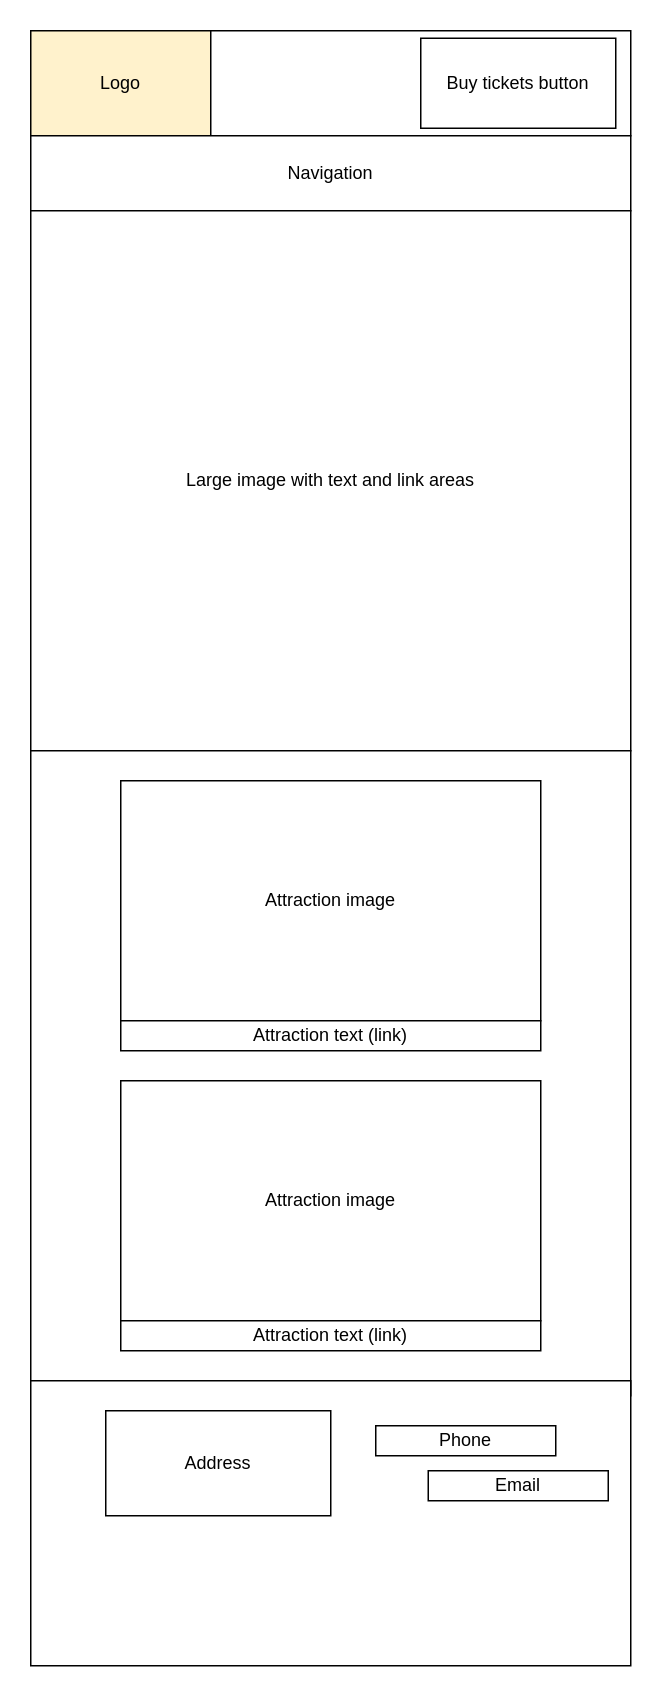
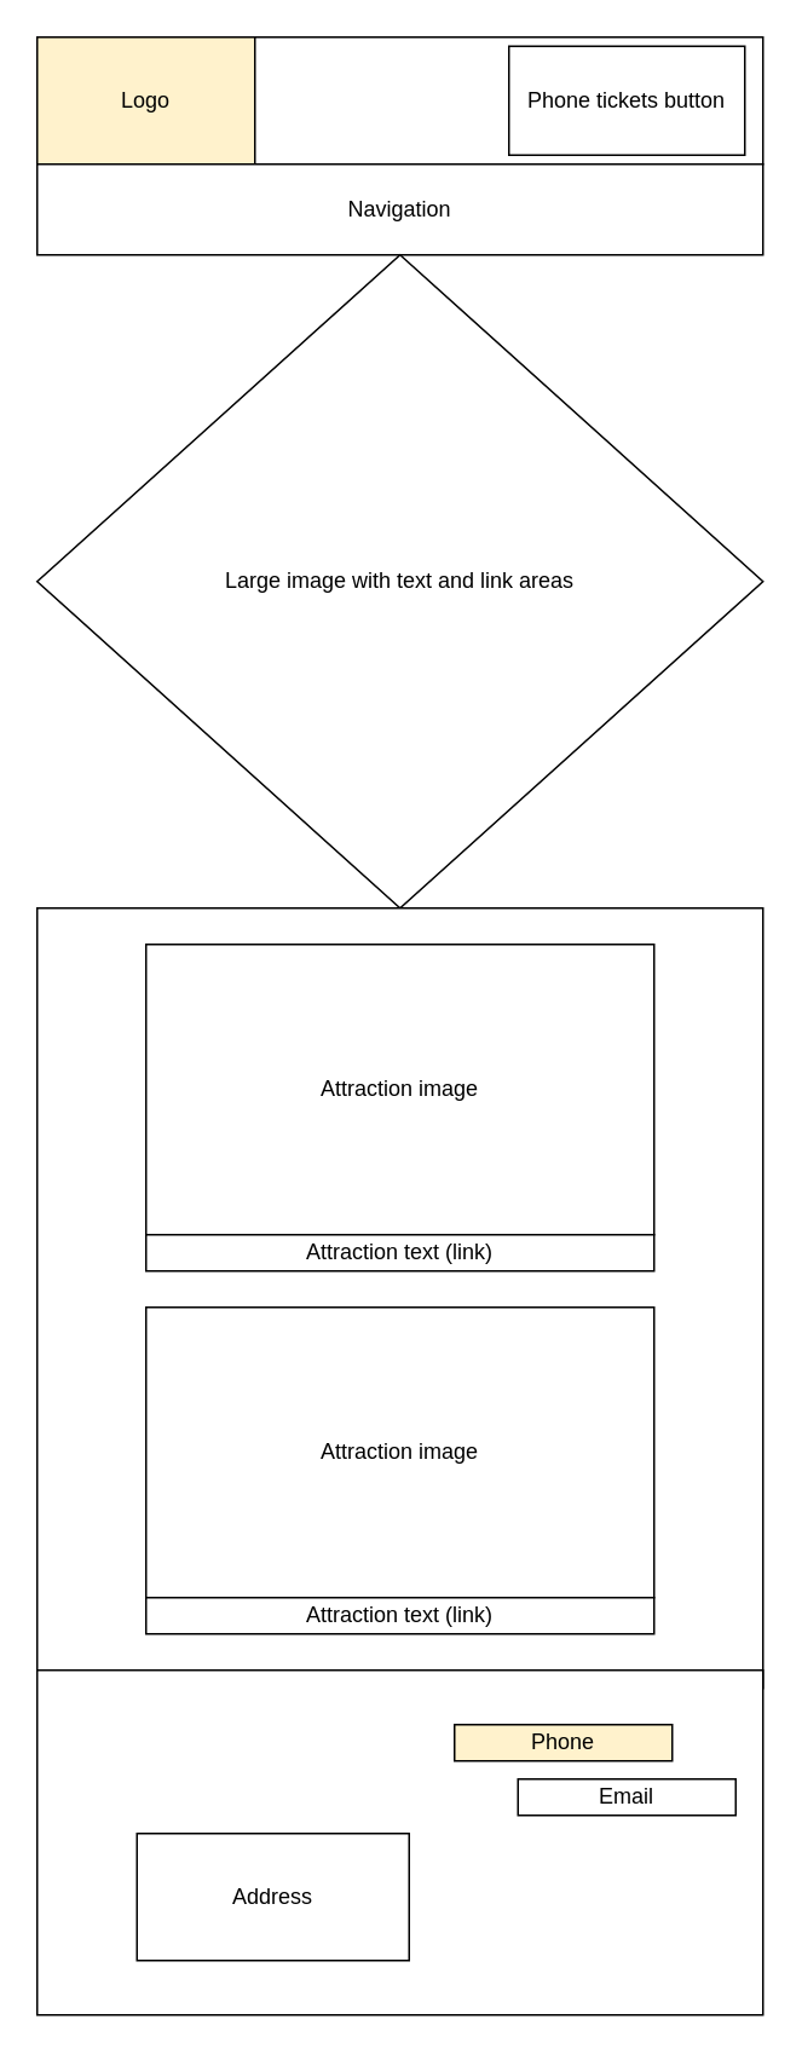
  <mxCell id="0" />
  <mxCell id="1" parent="0" />
  <mxCell id="2" value="" style="rounded=0;whiteSpace=wrap;html=1;" parent="1" vertex="1"><mxGeometry x="20" y="20" width="400" height="70" as="geometry" /></mxCell>
  <mxCell id="3" value="Logo" style="rounded=0;whiteSpace=wrap;html=1;fillColor=#fff2cc;" parent="1" vertex="1"><mxGeometry x="20" y="20" width="120" height="70" as="geometry" /></mxCell>
  <mxCell id="4" value="Navigation" style="rounded=0;whiteSpace=wrap;html=1;" parent="1" vertex="1"><mxGeometry x="20" y="90" width="400" height="50" as="geometry" /></mxCell>
- <mxCell id="5" value="Large image with text and link areas" style="rounded=0;whiteSpace=wrap;html=1;" parent="1" vertex="1"><mxGeometry x="20" y="140" width="400" height="360" as="geometry" /></mxCell>
+ <mxCell id="5" value="Large image with text and link areas" style="rhombus;whiteSpace=wrap;html=1;" parent="1" vertex="1"><mxGeometry x="20" y="140" width="400" height="360" as="geometry" /></mxCell>
  <mxCell id="6" value="" style="rounded=0;whiteSpace=wrap;html=1;" parent="1" vertex="1"><mxGeometry x="20" y="500" width="400" height="430" as="geometry" /></mxCell>
  <mxCell id="7" value="" style="rounded=0;whiteSpace=wrap;html=1;" parent="1" vertex="1"><mxGeometry x="20" y="920" width="400" height="190" as="geometry" /></mxCell>
- <mxCell id="8" value="Buy tickets button" style="rounded=0;whiteSpace=wrap;html=1;" parent="1" vertex="1"><mxGeometry x="280" y="25" width="130" height="60" as="geometry" /></mxCell>
+ <mxCell id="8" value="Phone tickets button" style="rounded=0;whiteSpace=wrap;html=1;" parent="1" vertex="1"><mxGeometry x="280" y="25" width="130" height="60" as="geometry" /></mxCell>
  <mxCell id="9" value="Attraction image" style="rounded=0;whiteSpace=wrap;html=1;" parent="1" vertex="1"><mxGeometry x="80" y="520" width="280" height="160" as="geometry" /></mxCell>
  <mxCell id="10" value="Attraction text (link)" style="rounded=0;whiteSpace=wrap;html=1;" parent="1" vertex="1"><mxGeometry x="80" y="680" width="280" height="20" as="geometry" /></mxCell>
  <mxCell id="11" value="Attraction image" style="rounded=0;whiteSpace=wrap;html=1;" parent="1" vertex="1"><mxGeometry x="80" y="720" width="280" height="160" as="geometry" /></mxCell>
  <mxCell id="12" value="Attraction text (link)" style="rounded=0;whiteSpace=wrap;html=1;" parent="1" vertex="1"><mxGeometry x="80" y="880" width="280" height="20" as="geometry" /></mxCell>
- <mxCell id="13" value="Address" style="rounded=0;whiteSpace=wrap;html=1;" parent="1" vertex="1"><mxGeometry x="70" y="940" width="150" height="70" as="geometry" /></mxCell>
+ <mxCell id="13" value="Address" style="rounded=0;whiteSpace=wrap;html=1;" parent="1" vertex="1"><mxGeometry x="75" y="1010" width="150" height="70" as="geometry" /></mxCell>
  <mxCell id="14" value="Email" style="rounded=0;whiteSpace=wrap;html=1;" parent="1" vertex="1"><mxGeometry x="285" y="980" width="120" height="20" as="geometry" /></mxCell>
- <mxCell id="15" value="Phone" style="rounded=0;whiteSpace=wrap;html=1;" parent="1" vertex="1"><mxGeometry x="250" y="950" width="120" height="20" as="geometry" /></mxCell>
+ <mxCell id="15" value="Phone" style="rounded=0;whiteSpace=wrap;html=1;fillColor=#fff2cc;" parent="1" vertex="1"><mxGeometry x="250" y="950" width="120" height="20" as="geometry" /></mxCell>
